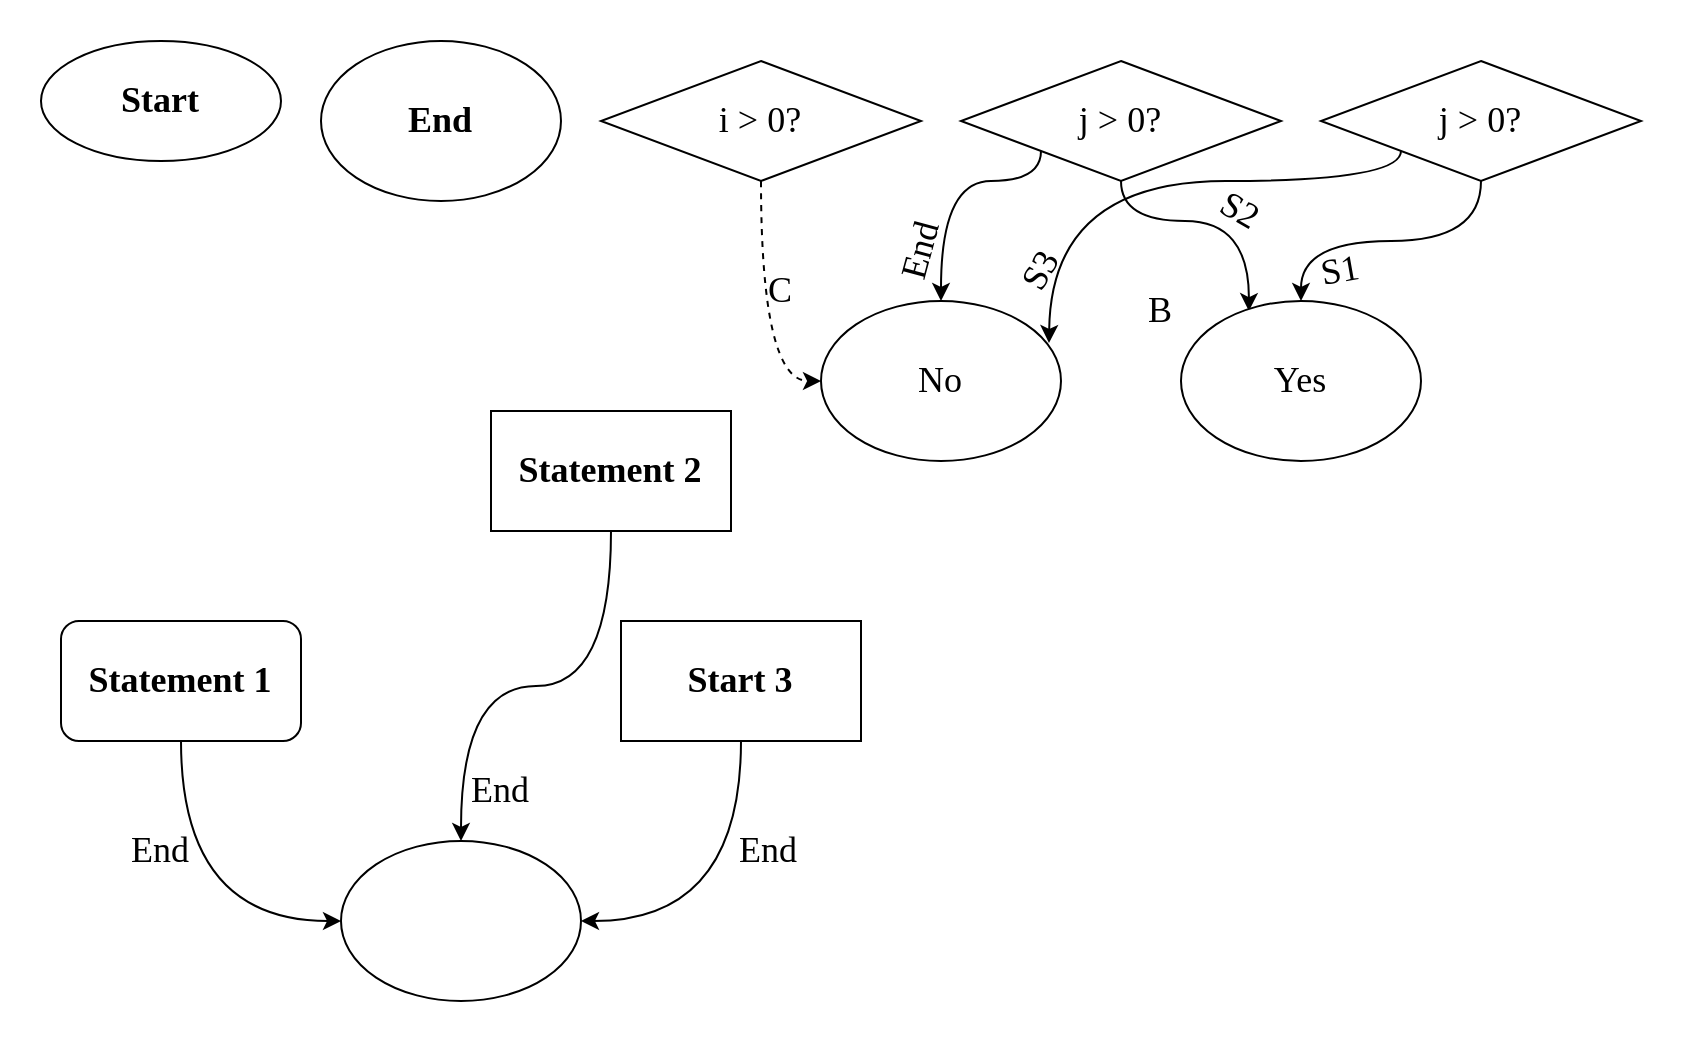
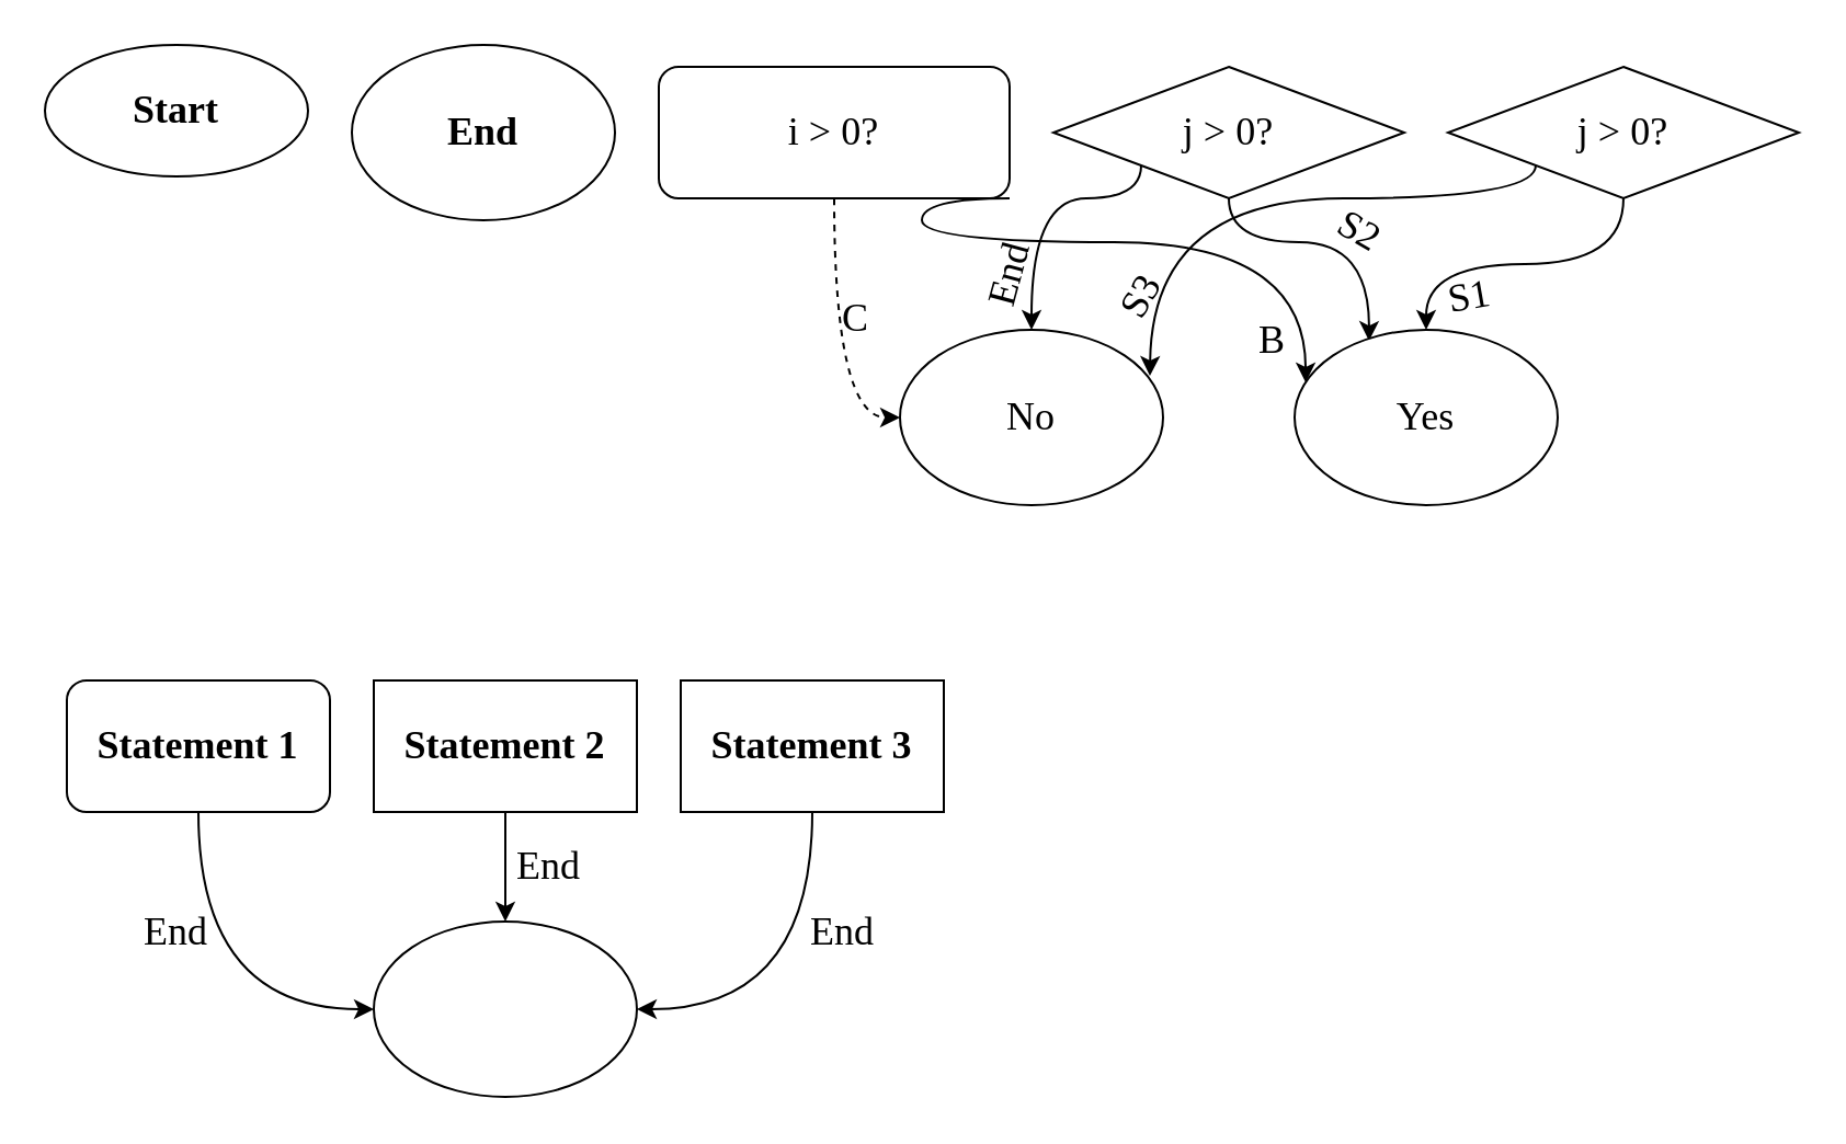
  <mxCell id="0" />
  <mxCell id="1" parent="0" />
  <mxCell id="2" value="&lt;font style=&quot;font-size: 18px;&quot; face=&quot;Times New Roman&quot;&gt;&lt;b style=&quot;&quot;&gt;Start&lt;/b&gt;&lt;/font&gt;" style="ellipse;whiteSpace=wrap;html=1;" vertex="1" parent="1"><mxGeometry x="20" y="20" width="120" height="60" as="geometry" /></mxCell>
  <mxCell id="3" value="&lt;b&gt;&lt;font style=&quot;font-size: 18px;&quot; face=&quot;Times New Roman&quot;&gt;End&lt;/font&gt;&lt;/b&gt;" style="ellipse;whiteSpace=wrap;html=1;" vertex="1" parent="1"><mxGeometry x="160" y="20" width="120" height="80" as="geometry" /></mxCell>
  <mxCell id="4" value="" style="edgeStyle=orthogonalEdgeStyle;rounded=0;orthogonalLoop=1;jettySize=auto;html=1;entryX=0;entryY=0.5;entryDx=0;entryDy=0;curved=1;dashed=1;" edge="1" parent="1" source="5" target="11"><mxGeometry relative="1" as="geometry" /></mxCell>
- <mxCell id="5" value="&lt;font style=&quot;font-size: 18px;&quot; face=&quot;Times New Roman&quot;&gt;i &amp;gt; 0?&lt;/font&gt;" style="rhombus;whiteSpace=wrap;html=1;" vertex="1" parent="1"><mxGeometry x="300" y="30" width="160" height="60" as="geometry" /></mxCell>
+ <mxCell id="5" value="&lt;font style=&quot;font-size: 18px;&quot; face=&quot;Times New Roman&quot;&gt;i &amp;gt; 0?&lt;/font&gt;" style="whiteSpace=wrap;html=1;rounded=1;" vertex="1" parent="1"><mxGeometry x="300" y="30" width="160" height="60" as="geometry" /></mxCell>
  <mxCell id="6" value="" style="edgeStyle=orthogonalEdgeStyle;rounded=0;orthogonalLoop=1;jettySize=auto;html=1;entryX=0.283;entryY=0.063;entryDx=0;entryDy=0;curved=1;entryPerimeter=0;" edge="1" parent="1" source="8" target="12"><mxGeometry relative="1" as="geometry"><Array as="points"><mxPoint x="560" y="110" /><mxPoint x="624" y="110" /></Array></mxGeometry></mxCell>
  <mxCell id="7" style="edgeStyle=orthogonalEdgeStyle;rounded=0;orthogonalLoop=1;jettySize=auto;html=1;exitX=0;exitY=1;exitDx=0;exitDy=0;entryX=0.5;entryY=0;entryDx=0;entryDy=0;curved=1;" edge="1" parent="1" source="8" target="11"><mxGeometry relative="1" as="geometry"><Array as="points"><mxPoint x="520" y="90" /><mxPoint x="470" y="90" /></Array></mxGeometry></mxCell>
  <mxCell id="8" value="&lt;font face=&quot;Times New Roman&quot; style=&quot;font-size: 18px;&quot;&gt;j &amp;gt; 0?&lt;/font&gt;" style="rhombus;whiteSpace=wrap;html=1;" vertex="1" parent="1"><mxGeometry x="480" y="30" width="160" height="60" as="geometry" /></mxCell>
  <mxCell id="9" value="" style="edgeStyle=orthogonalEdgeStyle;rounded=0;orthogonalLoop=1;jettySize=auto;html=1;curved=1;" edge="1" parent="1" source="10" target="12"><mxGeometry relative="1" as="geometry" /></mxCell>
  <mxCell id="10" value="&lt;font face=&quot;Times New Roman&quot; style=&quot;font-size: 18px;&quot;&gt;j &amp;gt; 0?&lt;/font&gt;" style="rhombus;whiteSpace=wrap;html=1;" vertex="1" parent="1"><mxGeometry x="660" y="30" width="160" height="60" as="geometry" /></mxCell>
  <mxCell id="11" value="&lt;font style=&quot;font-size: 18px;&quot; face=&quot;Times New Roman&quot;&gt;No&lt;/font&gt;" style="ellipse;whiteSpace=wrap;html=1;" vertex="1" parent="1"><mxGeometry x="410" y="150" width="120" height="80" as="geometry" /></mxCell>
  <mxCell id="12" value="&lt;font face=&quot;Times New Roman&quot; style=&quot;font-size: 18px;&quot;&gt;Yes&lt;/font&gt;" style="ellipse;whiteSpace=wrap;html=1;" vertex="1" parent="1"><mxGeometry x="590" y="150" width="120" height="80" as="geometry" /></mxCell>
+ <mxCell id="13" style="edgeStyle=orthogonalEdgeStyle;rounded=0;orthogonalLoop=1;jettySize=auto;html=1;exitX=1;exitY=1;exitDx=0;exitDy=0;entryX=0.042;entryY=0.3;entryDx=0;entryDy=0;entryPerimeter=0;curved=1;" edge="1" parent="1" source="5" target="12"><mxGeometry relative="1" as="geometry"><Array as="points"><mxPoint x="420" y="110" /><mxPoint x="595" y="110" /></Array></mxGeometry></mxCell>
  <mxCell id="14" value="&lt;font style=&quot;font-size: 18px;&quot; face=&quot;Times New Roman&quot;&gt;C&lt;/font&gt;" style="text;html=1;align=center;verticalAlign=middle;whiteSpace=wrap;rounded=0;" vertex="1" parent="1"><mxGeometry x="360" y="130" width="60" height="30" as="geometry" /></mxCell>
  <mxCell id="15" value="&lt;font face=&quot;Times New Roman&quot; style=&quot;font-size: 18px;&quot;&gt;B&lt;/font&gt;" style="text;html=1;align=center;verticalAlign=middle;whiteSpace=wrap;rounded=0;" vertex="1" parent="1"><mxGeometry x="550" y="140" width="60" height="30" as="geometry" /></mxCell>
  <mxCell id="16" style="edgeStyle=orthogonalEdgeStyle;rounded=0;orthogonalLoop=1;jettySize=auto;html=1;exitX=0;exitY=1;exitDx=0;exitDy=0;curved=1;" edge="1" parent="1" source="10"><mxGeometry relative="1" as="geometry"><mxPoint x="524" y="171" as="targetPoint" /><Array as="points"><mxPoint x="700" y="90" /><mxPoint x="525" y="90" /></Array></mxGeometry></mxCell>
  <mxCell id="17" value="&lt;font face=&quot;Times New Roman&quot; style=&quot;font-size: 18px;&quot;&gt;S2&lt;/font&gt;" style="text;html=1;align=center;verticalAlign=middle;whiteSpace=wrap;rounded=0;rotation=30;" vertex="1" parent="1"><mxGeometry x="590" y="90" width="60" height="30" as="geometry" /></mxCell>
  <mxCell id="18" value="&lt;font face=&quot;Times New Roman&quot; style=&quot;font-size: 18px;&quot;&gt;S3&lt;/font&gt;" style="text;html=1;align=center;verticalAlign=middle;whiteSpace=wrap;rounded=0;rotation=-60;" vertex="1" parent="1"><mxGeometry x="490" y="120" width="60" height="30" as="geometry" /></mxCell>
  <mxCell id="19" value="&lt;font style=&quot;font-size: 18px;&quot; face=&quot;Times New Roman&quot;&gt;End&lt;/font&gt;" style="text;html=1;align=center;verticalAlign=middle;whiteSpace=wrap;rounded=0;rotation=-75;" vertex="1" parent="1"><mxGeometry x="430" y="110" width="60" height="30" as="geometry" /></mxCell>
  <mxCell id="20" value="&lt;font style=&quot;font-size: 18px;&quot; face=&quot;Times New Roman&quot;&gt;S1&lt;/font&gt;" style="text;html=1;align=center;verticalAlign=middle;whiteSpace=wrap;rounded=0;rotation=-10;" vertex="1" parent="1"><mxGeometry x="640" y="120" width="60" height="30" as="geometry" /></mxCell>
  <mxCell id="21" style="edgeStyle=orthogonalEdgeStyle;rounded=0;orthogonalLoop=1;jettySize=auto;html=1;exitX=0.5;exitY=1;exitDx=0;exitDy=0;entryX=0;entryY=0.5;entryDx=0;entryDy=0;curved=1;" edge="1" parent="1" source="22" target="27"><mxGeometry relative="1" as="geometry" /></mxCell>
  <mxCell id="22" value="&lt;b&gt;&lt;font style=&quot;font-size: 18px;&quot; face=&quot;Times New Roman&quot;&gt;Statement 1&lt;/font&gt;&lt;/b&gt;" style="whiteSpace=wrap;html=1;rounded=1;" vertex="1" parent="1"><mxGeometry x="30" y="310" width="120" height="60" as="geometry" /></mxCell>
  <mxCell id="23" style="edgeStyle=orthogonalEdgeStyle;rounded=0;orthogonalLoop=1;jettySize=auto;html=1;exitX=0.5;exitY=1;exitDx=0;exitDy=0;entryX=1;entryY=0.5;entryDx=0;entryDy=0;curved=1;" edge="1" parent="1" source="24" target="27"><mxGeometry relative="1" as="geometry" /></mxCell>
- <mxCell id="24" value="&lt;font style=&quot;font-size: 18px;&quot; face=&quot;Times New Roman&quot;&gt;&lt;b&gt;Start 3&lt;/b&gt;&lt;/font&gt;" style="rounded=0;whiteSpace=wrap;html=1;" vertex="1" parent="1"><mxGeometry x="310" y="310" width="120" height="60" as="geometry" /></mxCell>
+ <mxCell id="24" value="&lt;font style=&quot;font-size: 18px;&quot; face=&quot;Times New Roman&quot;&gt;&lt;b&gt;Statement 3&lt;/b&gt;&lt;/font&gt;" style="rounded=0;whiteSpace=wrap;html=1;" vertex="1" parent="1"><mxGeometry x="310" y="310" width="120" height="60" as="geometry" /></mxCell>
  <mxCell id="25" style="edgeStyle=orthogonalEdgeStyle;rounded=0;orthogonalLoop=1;jettySize=auto;html=1;exitX=0.5;exitY=1;exitDx=0;exitDy=0;entryX=0.5;entryY=0;entryDx=0;entryDy=0;curved=1;" edge="1" parent="1" source="26" target="27"><mxGeometry relative="1" as="geometry" /></mxCell>
- <mxCell id="26" value="&lt;font face=&quot;Times New Roman&quot; style=&quot;font-size: 18px;&quot;&gt;&lt;b&gt;Statement 2&lt;/b&gt;&lt;/font&gt;" style="rounded=0;whiteSpace=wrap;html=1;" vertex="1" parent="1"><mxGeometry x="245" y="205" width="120" height="60" as="geometry" /></mxCell>
+ <mxCell id="26" value="&lt;font face=&quot;Times New Roman&quot; style=&quot;font-size: 18px;&quot;&gt;&lt;b&gt;Statement 2&lt;/b&gt;&lt;/font&gt;" style="rounded=0;whiteSpace=wrap;html=1;" vertex="1" parent="1"><mxGeometry x="170" y="310" width="120" height="60" as="geometry" /></mxCell>
  <mxCell id="27" value="" style="ellipse;whiteSpace=wrap;html=1;" vertex="1" parent="1"><mxGeometry x="170" y="420" width="120" height="80" as="geometry" /></mxCell>
  <mxCell id="28" value="&lt;font style=&quot;font-size: 18px;&quot; face=&quot;Times New Roman&quot;&gt;End&lt;/font&gt;" style="text;html=1;align=center;verticalAlign=middle;whiteSpace=wrap;rounded=0;rotation=0;" vertex="1" parent="1"><mxGeometry x="354" y="410" width="60" height="30" as="geometry" /></mxCell>
  <mxCell id="29" value="&lt;font style=&quot;font-size: 18px;&quot; face=&quot;Times New Roman&quot;&gt;End&lt;/font&gt;" style="text;html=1;align=center;verticalAlign=middle;whiteSpace=wrap;rounded=0;rotation=0;" vertex="1" parent="1"><mxGeometry x="220" y="380" width="60" height="30" as="geometry" /></mxCell>
  <mxCell id="30" value="&lt;font style=&quot;font-size: 18px;&quot; face=&quot;Times New Roman&quot;&gt;End&lt;/font&gt;" style="text;html=1;align=center;verticalAlign=middle;whiteSpace=wrap;rounded=0;rotation=0;" vertex="1" parent="1"><mxGeometry x="50" y="410" width="60" height="30" as="geometry" /></mxCell>
